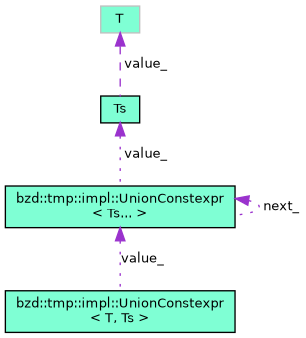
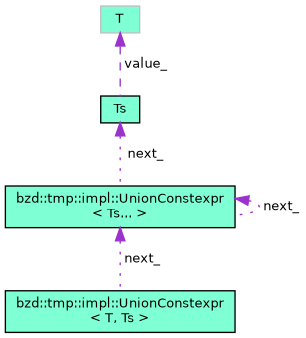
  digraph {
    node [color=black fillcolor=aquamarine fontname=Helvetica fontsize=10 shape=record style=filled]
    edge [color=darkorchid3 dir=back fontname=Helvetica fontsize=10 labelfontname=Helvetica labelfontsize=10 style=dotted]
    n1 [fontcolor=black height=0.2 label="bzd::tmp::impl::UnionConstexpr\l\< T, Ts \>" width=0.4]
    n2 [height=0.2 label="bzd::tmp::impl::UnionConstexpr\l\< Ts... \>" width=0.4]
    n3 [height=0.2 label=Ts width=0.4]
    n4 [color=grey75 height=0.2 label=T width=0.4]
-   n2 -> n1 [label=" value_"]
+   n2 -> n1 [label=" next_"]
    n2 -> n2 [label=" next_"]
-   n3 -> n2 [label=" value_"]
+   n3 -> n2 [label=" next_"]
    n4 -> n3 [label=" value_" style=dashed]
  }
